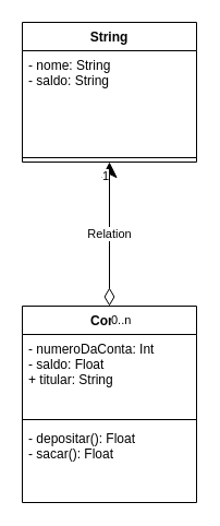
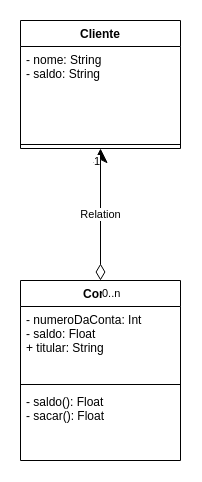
  <mxCell id="0" />
  <mxCell id="1" parent="0" />
  <mxCell id="2" value="Conta" style="swimlane;fontStyle=1;align=center;verticalAlign=top;childLayout=stackLayout;horizontal=1;startSize=26;horizontalStack=0;resizeParent=1;resizeParentMax=0;resizeLast=0;collapsible=1;marginBottom=0;" vertex="1" parent="1"><mxGeometry x="20" y="280" width="160" height="180" as="geometry" /></mxCell>
  <mxCell id="3" value="- numeroDaConta: Int&#10;- saldo: Float&#10;+ titular: String" style="text;strokeColor=none;fillColor=none;align=left;verticalAlign=top;spacingLeft=4;spacingRight=4;overflow=hidden;rotatable=0;points=[[0,0.5],[1,0.5]];portConstraint=eastwest;" vertex="1" parent="2"><mxGeometry y="26" width="160" height="74" as="geometry" /></mxCell>
  <mxCell id="4" value="" style="line;strokeWidth=1;fillColor=none;align=left;verticalAlign=middle;spacingTop=-1;spacingLeft=3;spacingRight=3;rotatable=0;labelPosition=right;points=[];portConstraint=eastwest;" vertex="1" parent="2"><mxGeometry y="100" width="160" height="8" as="geometry" /></mxCell>
- <mxCell id="5" value="- depositar(): Float&#10;- sacar(): Float" style="text;strokeColor=none;fillColor=none;align=left;verticalAlign=top;spacingLeft=4;spacingRight=4;overflow=hidden;rotatable=0;points=[[0,0.5],[1,0.5]];portConstraint=eastwest;" vertex="1" parent="2"><mxGeometry y="108" width="160" height="72" as="geometry" /></mxCell>
- <mxCell id="6" value="String" style="swimlane;fontStyle=1;align=center;verticalAlign=top;childLayout=stackLayout;horizontal=1;startSize=26;horizontalStack=0;resizeParent=1;resizeParentMax=0;resizeLast=0;collapsible=1;marginBottom=0;" vertex="1" parent="1"><mxGeometry x="20" y="20" width="160" height="128" as="geometry" /></mxCell>
+ <mxCell id="5" value="- saldo(): Float&#10;- sacar(): Float" style="text;strokeColor=none;fillColor=none;align=left;verticalAlign=top;spacingLeft=4;spacingRight=4;overflow=hidden;rotatable=0;points=[[0,0.5],[1,0.5]];portConstraint=eastwest;" vertex="1" parent="2"><mxGeometry y="108" width="160" height="72" as="geometry" /></mxCell>
+ <mxCell id="6" value="Cliente" style="swimlane;fontStyle=1;align=center;verticalAlign=top;childLayout=stackLayout;horizontal=1;startSize=26;horizontalStack=0;resizeParent=1;resizeParentMax=0;resizeLast=0;collapsible=1;marginBottom=0;" vertex="1" parent="1"><mxGeometry x="20" y="20" width="160" height="128" as="geometry" /></mxCell>
  <mxCell id="7" value="- nome: String&#10;- saldo: String" style="text;strokeColor=none;fillColor=none;align=left;verticalAlign=top;spacingLeft=4;spacingRight=4;overflow=hidden;rotatable=0;points=[[0,0.5],[1,0.5]];portConstraint=eastwest;" vertex="1" parent="6"><mxGeometry y="26" width="160" height="94" as="geometry" /></mxCell>
  <mxCell id="8" value="" style="line;strokeWidth=1;fillColor=none;align=left;verticalAlign=middle;spacingTop=-1;spacingLeft=3;spacingRight=3;rotatable=0;labelPosition=right;points=[];portConstraint=eastwest;" vertex="1" parent="6"><mxGeometry y="120" width="160" height="8" as="geometry" /></mxCell>
  <mxCell id="9" value="Relation" style="endArrow=classic;html=1;endSize=12;startArrow=diamondThin;startSize=14;startFill=0;edgeStyle=orthogonalEdgeStyle;exitX=0.5;exitY=0;exitDx=0;exitDy=0;entryX=0.5;entryY=1;entryDx=0;entryDy=0;" edge="1" parent="1" source="2" target="6"><mxGeometry relative="1" as="geometry"><mxPoint x="30" y="190" as="sourcePoint" /><mxPoint x="190" y="190" as="targetPoint" /></mxGeometry></mxCell>
  <mxCell id="10" value="0..n" style="edgeLabel;resizable=0;html=1;align=left;verticalAlign=top;" connectable="0" vertex="1" parent="9"><mxGeometry x="-1" relative="1" as="geometry" /></mxCell>
  <mxCell id="11" value="1" style="edgeLabel;resizable=0;html=1;align=right;verticalAlign=top;" connectable="0" vertex="1" parent="9"><mxGeometry x="1" relative="1" as="geometry" /></mxCell>
